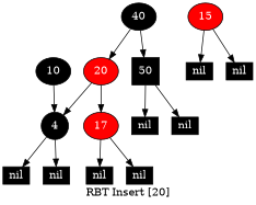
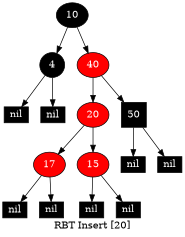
  digraph {
    label="RBT Insert [20]"
    node [fillcolor=black fontcolor=white style=filled shape=box]
    10 [width=0.5 shape=""]
    4 [width=0.5 shape=""]
-   40 [width=0.5 shape=""]
+   40 [fillcolor=red width=0.5 shape=""]
    n4 [height=0.2 label=nil width=0.3]
    n5 [height=0.2 label=nil width=0.3]
    20 [fillcolor=red width=0.5 shape=""]
    50 [width=0.5]
    17 [fillcolor=red width=0.5 shape=""]
    n9 [fillcolor=red label=15 width=0.5 shape=""]
    n10 [height=0.2 label=nil width=0.3]
    n11 [height=0.2 label=nil width=0.3]
    n12 [height=0.2 label=nil width=0.3]
    n13 [height=0.2 label=nil width=0.3]
    n14 [height=0.2 label=nil width=0.3]
    n15 [height=0.2 label=nil width=0.3]
    10 -> 4
+   10 -> 40
    4 -> n4
    4 -> n5
    40 -> 20
    40 -> 50
    20 -> 17
-   20 -> 4
+   20 -> n9
    50 -> n10
    50 -> n11
    17 -> n12
    17 -> n13
    n9 -> n14
    n9 -> n15
  }
